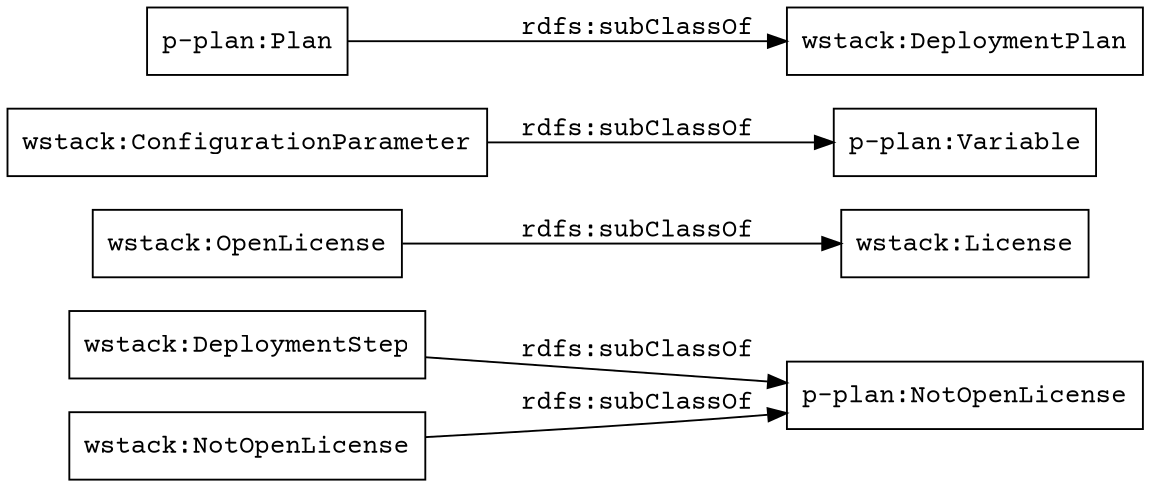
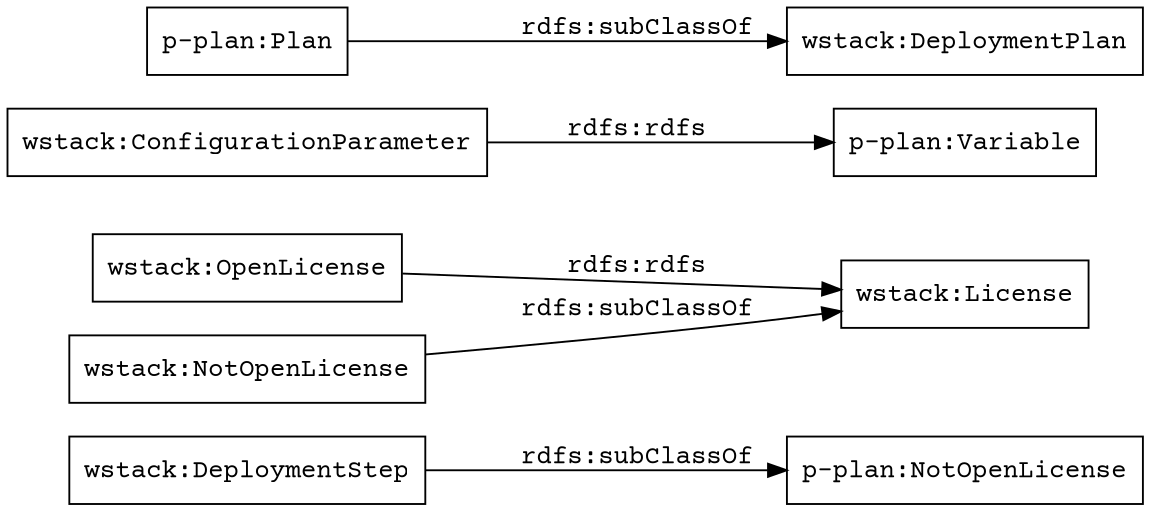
  digraph {
    fontname="Courier Prime"
    rankdir=LR
    node [color=black fontname="Courier Prime" shape=rectangle]
    edge [fontname="Courier Prime"]
    n1 [label="p-plan:NotOpenLicense"]
    "wstack:DeploymentStep"
    "wstack:OpenLicense"
    "wstack:License"
    "wstack:ConfigurationParameter"
    "p-plan:Variable"
    "wstack:NotOpenLicense"
    "p-plan:Plan"
    "wstack:DeploymentPlan"
    "wstack:DeploymentStep" -> n1 [label="rdfs:subClassOf"]
-   "wstack:OpenLicense" -> "wstack:License" [label="rdfs:subClassOf"]
-   "wstack:ConfigurationParameter" -> "p-plan:Variable" [label="rdfs:subClassOf"]
-   "wstack:NotOpenLicense" -> n1 [label="rdfs:subClassOf"]
+   "wstack:OpenLicense" -> "wstack:License" [label="rdfs:rdfs"]
+   "wstack:ConfigurationParameter" -> "p-plan:Variable" [label="rdfs:rdfs"]
+   "wstack:NotOpenLicense" -> "wstack:License" [label="rdfs:subClassOf"]
    "p-plan:Plan" -> "wstack:DeploymentPlan" [label="rdfs:subClassOf"]
  }
